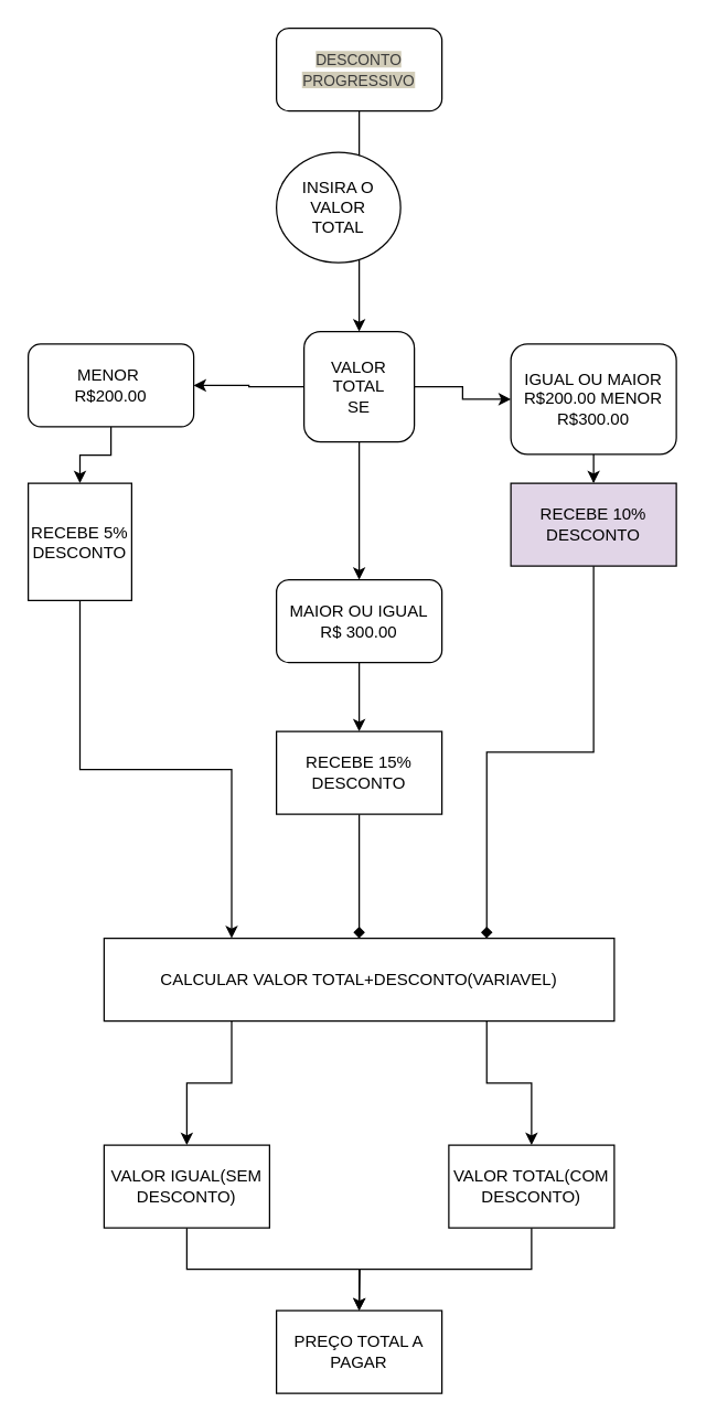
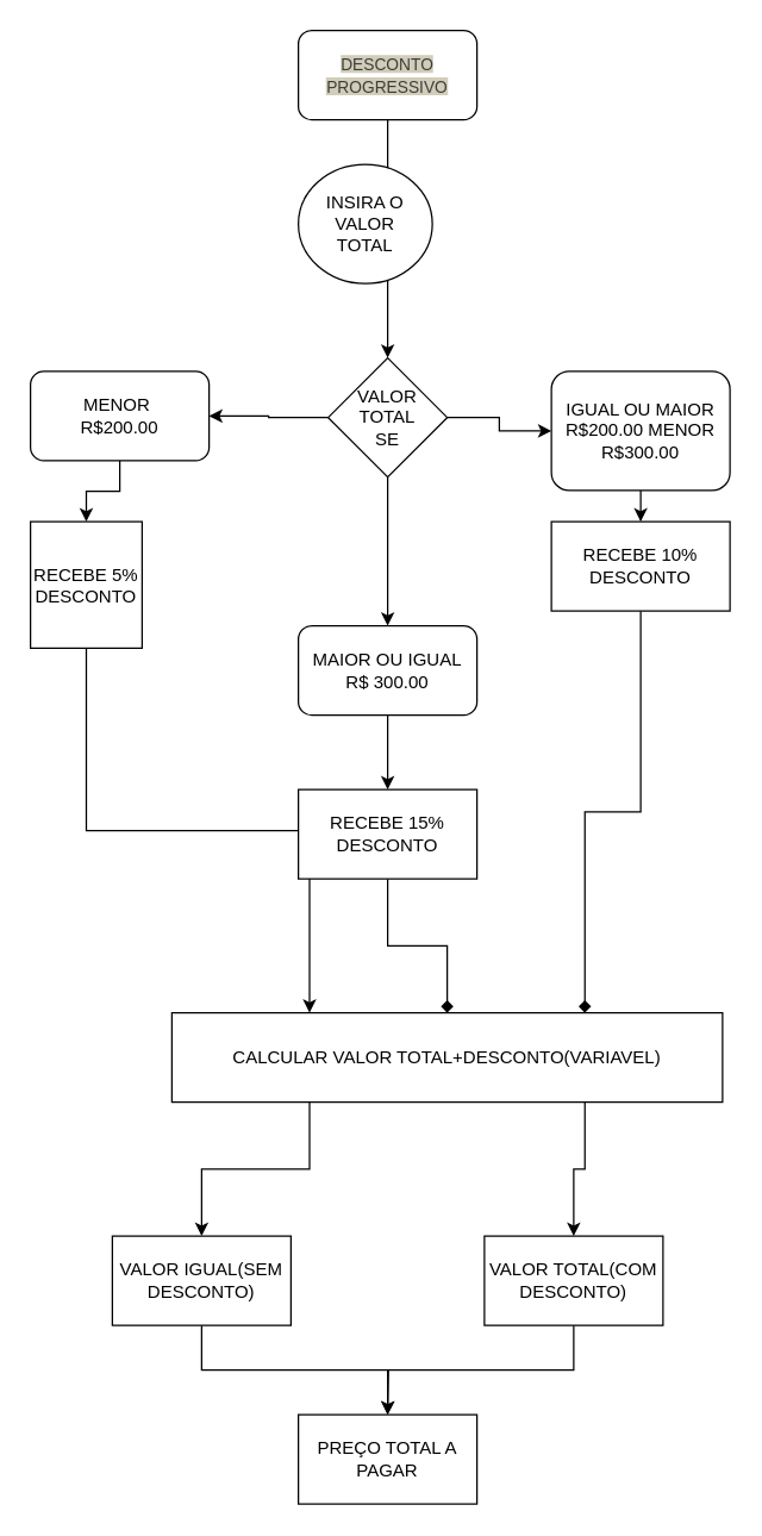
  <mxCell id="0" />
  <mxCell id="1" parent="0" />
  <mxCell id="2" value="" style="edgeStyle=orthogonalEdgeStyle;rounded=0;orthogonalLoop=1;jettySize=auto;html=1;" edge="1" parent="1" source="3" target="7"><mxGeometry relative="1" as="geometry" /></mxCell>
  <mxCell id="3" value="&lt;span style=&quot;color: rgb(60, 60, 60); font-family: tahoma, sans-serif; font-size: 11px; text-align: justify; background-color: rgb(210, 205, 185);&quot;&gt;DESCONTO PROGRESSIVO&lt;/span&gt;" style="rounded=1;whiteSpace=wrap;html=1;" vertex="1" parent="1"><mxGeometry x="200" y="20" width="120" height="60" as="geometry" /></mxCell>
  <mxCell id="4" value="" style="edgeStyle=orthogonalEdgeStyle;rounded=0;orthogonalLoop=1;jettySize=auto;html=1;" edge="1" parent="1" source="7" target="11"><mxGeometry relative="1" as="geometry" /></mxCell>
  <mxCell id="5" value="" style="edgeStyle=orthogonalEdgeStyle;rounded=0;orthogonalLoop=1;jettySize=auto;html=1;" edge="1" parent="1" source="7" target="9"><mxGeometry relative="1" as="geometry" /></mxCell>
  <mxCell id="6" value="" style="edgeStyle=orthogonalEdgeStyle;rounded=0;orthogonalLoop=1;jettySize=auto;html=1;" edge="1" parent="1" source="7"><mxGeometry relative="1" as="geometry"><mxPoint x="260" y="420" as="targetPoint" /></mxGeometry></mxCell>
- <mxCell id="7" value="VALOR TOTAL&lt;div&gt;SE&lt;/div&gt;" style="whiteSpace=wrap;html=1;rounded=1;" vertex="1" parent="1"><mxGeometry x="220" y="240" width="80" height="80" as="geometry" /></mxCell>
+ <mxCell id="7" value="VALOR TOTAL&lt;div&gt;SE&lt;/div&gt;" style="rhombus;whiteSpace=wrap;html=1;" vertex="1" parent="1"><mxGeometry x="220" y="240" width="80" height="80" as="geometry" /></mxCell>
  <mxCell id="8" value="" style="edgeStyle=orthogonalEdgeStyle;rounded=0;orthogonalLoop=1;jettySize=auto;html=1;" edge="1" parent="1" source="9" target="13"><mxGeometry relative="1" as="geometry" /></mxCell>
  <mxCell id="9" value="MENOR&amp;nbsp;&lt;div&gt;R$200.00&lt;/div&gt;" style="rounded=1;whiteSpace=wrap;html=1;" vertex="1" parent="1"><mxGeometry x="20" y="249" width="120" height="60" as="geometry" /></mxCell>
  <mxCell id="10" value="" style="edgeStyle=orthogonalEdgeStyle;rounded=0;orthogonalLoop=1;jettySize=auto;html=1;" edge="1" parent="1" source="11" target="15"><mxGeometry relative="1" as="geometry" /></mxCell>
  <mxCell id="11" value="IGUAL OU MAIOR R$200.00 MENOR R$300.00" style="rounded=1;whiteSpace=wrap;html=1;" vertex="1" parent="1"><mxGeometry x="370" y="249" width="120" height="80" as="geometry" /></mxCell>
  <mxCell id="12" style="edgeStyle=orthogonalEdgeStyle;rounded=0;orthogonalLoop=1;jettySize=auto;html=1;exitX=0.5;exitY=1;exitDx=0;exitDy=0;entryX=0.25;entryY=0;entryDx=0;entryDy=0;" edge="1" parent="1" source="13" target="23"><mxGeometry relative="1" as="geometry" /></mxCell>
  <mxCell id="13" value="RECEBE 5%&lt;div&gt;DESCONTO&lt;/div&gt;" style="rounded=0;whiteSpace=wrap;html=1;" vertex="1" parent="1"><mxGeometry x="20" y="350" width="75" height="85" as="geometry" /></mxCell>
  <mxCell id="14" style="edgeStyle=orthogonalEdgeStyle;rounded=0;orthogonalLoop=1;jettySize=auto;html=1;exitX=0.5;exitY=1;exitDx=0;exitDy=0;entryX=0.75;entryY=0;entryDx=0;entryDy=0;endArrow=diamond;" edge="1" parent="1" source="15" target="23"><mxGeometry relative="1" as="geometry" /></mxCell>
- <mxCell id="15" value="RECEBE 10%&lt;div&gt;DESCONTO&lt;/div&gt;" style="rounded=0;whiteSpace=wrap;html=1;fillColor=#e1d5e7;" vertex="1" parent="1"><mxGeometry x="370" y="350" width="120" height="60" as="geometry" /></mxCell>
+ <mxCell id="15" value="RECEBE 10%&lt;div&gt;DESCONTO&lt;/div&gt;" style="rounded=0;whiteSpace=wrap;html=1;" vertex="1" parent="1"><mxGeometry x="370" y="350" width="120" height="60" as="geometry" /></mxCell>
  <mxCell id="16" value="" style="edgeStyle=orthogonalEdgeStyle;rounded=0;orthogonalLoop=1;jettySize=auto;html=1;" edge="1" parent="1" source="17" target="19"><mxGeometry relative="1" as="geometry" /></mxCell>
  <mxCell id="17" value="MAIOR OU IGUAL R$ 300.00" style="rounded=1;whiteSpace=wrap;html=1;" vertex="1" parent="1"><mxGeometry x="200" y="420" width="120" height="60" as="geometry" /></mxCell>
  <mxCell id="18" style="edgeStyle=orthogonalEdgeStyle;rounded=0;orthogonalLoop=1;jettySize=auto;html=1;exitX=0.5;exitY=1;exitDx=0;exitDy=0;entryX=0.5;entryY=0;entryDx=0;entryDy=0;endArrow=diamond;" edge="1" parent="1" source="19" target="23"><mxGeometry relative="1" as="geometry" /></mxCell>
  <mxCell id="19" value="RECEBE 15%&lt;div&gt;DESCONTO&lt;/div&gt;" style="rounded=0;whiteSpace=wrap;html=1;" vertex="1" parent="1"><mxGeometry x="200" y="530" width="120" height="60" as="geometry" /></mxCell>
  <mxCell id="20" value="INSIRA O VALOR&lt;div&gt;TOTAL&lt;/div&gt;" style="ellipse;whiteSpace=wrap;html=1;" vertex="1" parent="1"><mxGeometry x="200" y="110" width="90" height="80" as="geometry" /></mxCell>
  <mxCell id="21" style="edgeStyle=orthogonalEdgeStyle;rounded=0;orthogonalLoop=1;jettySize=auto;html=1;exitX=0.25;exitY=1;exitDx=0;exitDy=0;entryX=0.5;entryY=0;entryDx=0;entryDy=0;" edge="1" parent="1" source="23" target="25"><mxGeometry relative="1" as="geometry" /></mxCell>
  <mxCell id="22" style="edgeStyle=orthogonalEdgeStyle;rounded=0;orthogonalLoop=1;jettySize=auto;html=1;exitX=0.75;exitY=1;exitDx=0;exitDy=0;entryX=0.5;entryY=0;entryDx=0;entryDy=0;" edge="1" parent="1" source="23" target="27"><mxGeometry relative="1" as="geometry" /></mxCell>
- <mxCell id="23" value="CALCULAR VALOR TOTAL+DESCONTO(VARIAVEL)" style="rounded=0;whiteSpace=wrap;html=1;" vertex="1" parent="1"><mxGeometry x="75" y="680" width="370" height="60" as="geometry" /></mxCell>
+ <mxCell id="23" value="CALCULAR VALOR TOTAL+DESCONTO(VARIAVEL)" style="rounded=0;whiteSpace=wrap;html=1;" vertex="1" parent="1"><mxGeometry x="115" y="680" width="370" height="60" as="geometry" /></mxCell>
  <mxCell id="24" style="edgeStyle=orthogonalEdgeStyle;rounded=0;orthogonalLoop=1;jettySize=auto;html=1;exitX=0.5;exitY=1;exitDx=0;exitDy=0;entryX=0.5;entryY=0;entryDx=0;entryDy=0;" edge="1" parent="1" source="25" target="28"><mxGeometry relative="1" as="geometry" /></mxCell>
  <mxCell id="25" value="VALOR IGUAL(SEM DESCONTO)" style="rounded=0;whiteSpace=wrap;html=1;" vertex="1" parent="1"><mxGeometry x="75" y="830" width="120" height="60" as="geometry" /></mxCell>
  <mxCell id="26" style="edgeStyle=orthogonalEdgeStyle;rounded=0;orthogonalLoop=1;jettySize=auto;html=1;exitX=0.5;exitY=1;exitDx=0;exitDy=0;" edge="1" parent="1" source="27"><mxGeometry relative="1" as="geometry"><mxPoint x="260" y="950" as="targetPoint" /></mxGeometry></mxCell>
  <mxCell id="27" value="VALOR TOTAL(COM DESCONTO)" style="rounded=0;whiteSpace=wrap;html=1;" vertex="1" parent="1"><mxGeometry x="325" y="830" width="120" height="60" as="geometry" /></mxCell>
  <mxCell id="28" value="PREÇO TOTAL A PAGAR" style="rounded=0;whiteSpace=wrap;html=1;" vertex="1" parent="1"><mxGeometry x="200" y="950" width="120" height="60" as="geometry" /></mxCell>
